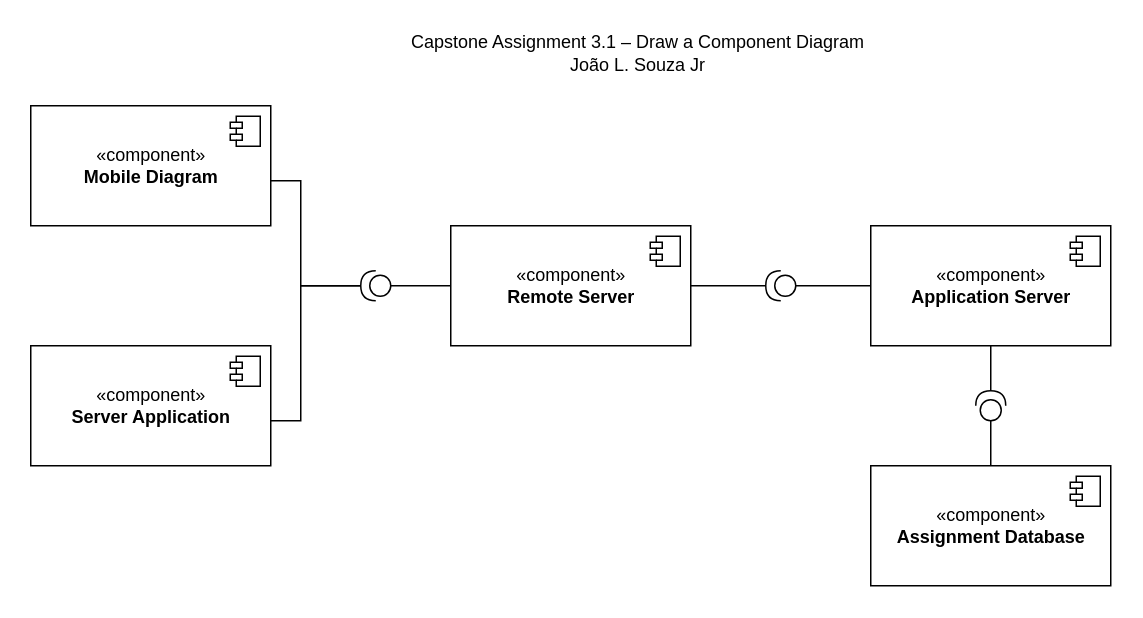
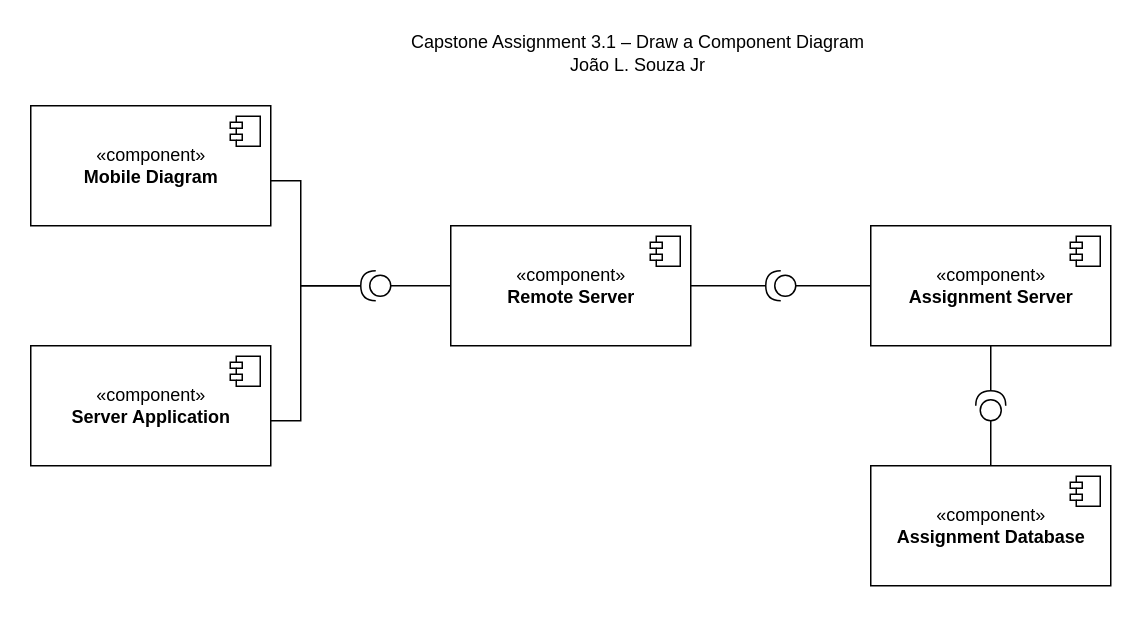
  <mxCell id="0" />
  <mxCell id="1" parent="0" />
  <mxCell id="2" value="«component»&lt;br&gt;&lt;b&gt;Assignment Database&lt;/b&gt;" style="html=1;dropTarget=0;" parent="1" vertex="1"><mxGeometry x="580" y="310" width="160" height="80" as="geometry" /></mxCell>
  <mxCell id="3" value="" style="shape=module;jettyWidth=8;jettyHeight=4;" parent="2" vertex="1"><mxGeometry x="1" width="20" height="20" relative="1" as="geometry"><mxPoint x="-27" y="7" as="offset" /></mxGeometry></mxCell>
  <mxCell id="4" style="edgeStyle=orthogonalEdgeStyle;rounded=0;orthogonalLoop=1;jettySize=auto;html=1;endArrow=none;endFill=0;entryX=0;entryY=0.5;entryDx=0;entryDy=0;" parent="1" source="6" target="18" edge="1"><mxGeometry relative="1" as="geometry" /></mxCell>
  <mxCell id="5" style="edgeStyle=orthogonalEdgeStyle;rounded=0;orthogonalLoop=1;jettySize=auto;html=1;entryX=1;entryY=0.5;entryDx=0;entryDy=0;endArrow=none;endFill=0;" edge="1" parent="1" source="6" target="13"><mxGeometry relative="1" as="geometry" /></mxCell>
  <mxCell id="6" value="" style="shape=providedRequiredInterface;html=1;verticalLabelPosition=bottom;rotation=-180;" parent="1" vertex="1"><mxGeometry x="510" y="180" width="20" height="20" as="geometry" /></mxCell>
  <mxCell id="7" value="" style="edgeStyle=orthogonalEdgeStyle;rounded=0;orthogonalLoop=1;jettySize=auto;html=1;entryX=1;entryY=0.5;entryDx=0;entryDy=0;entryPerimeter=0;endArrow=none;endFill=0;" edge="1" parent="1" source="8" target="16"><mxGeometry relative="1" as="geometry"><Array as="points"><mxPoint x="200" y="280" /><mxPoint x="200" y="190" /></Array></mxGeometry></mxCell>
  <mxCell id="8" value="«component»&lt;br&gt;&lt;b&gt;Server Application&lt;/b&gt;" style="html=1;dropTarget=0;" parent="1" vertex="1"><mxGeometry x="20" y="230" width="160" height="80" as="geometry" /></mxCell>
  <mxCell id="9" value="" style="shape=module;jettyWidth=8;jettyHeight=4;" parent="8" vertex="1"><mxGeometry x="1" width="20" height="20" relative="1" as="geometry"><mxPoint x="-27" y="7" as="offset" /></mxGeometry></mxCell>
  <mxCell id="10" value="" style="edgeStyle=orthogonalEdgeStyle;rounded=0;orthogonalLoop=1;jettySize=auto;html=1;entryX=1;entryY=0.5;entryDx=0;entryDy=0;entryPerimeter=0;endArrow=none;endFill=0;" edge="1" parent="1" source="11" target="16"><mxGeometry relative="1" as="geometry"><Array as="points"><mxPoint x="200" y="120" /><mxPoint x="200" y="190" /></Array></mxGeometry></mxCell>
  <mxCell id="11" value="«component»&lt;br&gt;&lt;b&gt;Mobile Diagram&lt;/b&gt;" style="html=1;dropTarget=0;" parent="1" vertex="1"><mxGeometry x="20" y="70" width="160" height="80" as="geometry" /></mxCell>
  <mxCell id="12" value="" style="shape=module;jettyWidth=8;jettyHeight=4;" parent="11" vertex="1"><mxGeometry x="1" width="20" height="20" relative="1" as="geometry"><mxPoint x="-27" y="7" as="offset" /></mxGeometry></mxCell>
  <mxCell id="13" value="«component»&lt;br&gt;&lt;b&gt;Remote Server&lt;/b&gt;" style="html=1;dropTarget=0;" parent="1" vertex="1"><mxGeometry x="300" y="150" width="160" height="80" as="geometry" /></mxCell>
  <mxCell id="14" value="" style="shape=module;jettyWidth=8;jettyHeight=4;" parent="13" vertex="1"><mxGeometry x="1" width="20" height="20" relative="1" as="geometry"><mxPoint x="-27" y="7" as="offset" /></mxGeometry></mxCell>
  <mxCell id="15" style="edgeStyle=orthogonalEdgeStyle;rounded=0;orthogonalLoop=1;jettySize=auto;html=1;endArrow=none;endFill=0;" edge="1" parent="1" source="16" target="13"><mxGeometry relative="1" as="geometry" /></mxCell>
  <mxCell id="16" value="" style="shape=providedRequiredInterface;html=1;verticalLabelPosition=bottom;rotation=-180;" vertex="1" parent="1"><mxGeometry x="240" y="180" width="20" height="20" as="geometry" /></mxCell>
  <mxCell id="17" value="Capstone Assignment 3.1 – Draw a Component Diagram&lt;br&gt;João L. Souza Jr" style="text;html=1;strokeColor=none;fillColor=none;align=center;verticalAlign=middle;whiteSpace=wrap;rounded=0;" vertex="1" parent="1"><mxGeometry x="220" y="20" width="410" height="30" as="geometry" /></mxCell>
- <mxCell id="18" value="«component»&lt;br&gt;&lt;b&gt;Application Server&lt;/b&gt;" style="html=1;dropTarget=0;" vertex="1" parent="1"><mxGeometry x="580" y="150" width="160" height="80" as="geometry" /></mxCell>
+ <mxCell id="18" value="«component»&lt;br&gt;&lt;b&gt;Assignment Server&lt;/b&gt;" style="html=1;dropTarget=0;" vertex="1" parent="1"><mxGeometry x="580" y="150" width="160" height="80" as="geometry" /></mxCell>
  <mxCell id="19" value="" style="shape=module;jettyWidth=8;jettyHeight=4;" vertex="1" parent="18"><mxGeometry x="1" width="20" height="20" relative="1" as="geometry"><mxPoint x="-27" y="7" as="offset" /></mxGeometry></mxCell>
  <mxCell id="20" style="edgeStyle=orthogonalEdgeStyle;rounded=0;orthogonalLoop=1;jettySize=auto;html=1;exitX=1;exitY=0.5;exitDx=0;exitDy=0;exitPerimeter=0;entryX=0.5;entryY=1;entryDx=0;entryDy=0;endArrow=none;endFill=0;" edge="1" parent="1" source="22" target="18"><mxGeometry relative="1" as="geometry" /></mxCell>
  <mxCell id="21" style="edgeStyle=orthogonalEdgeStyle;rounded=0;orthogonalLoop=1;jettySize=auto;html=1;exitX=0;exitY=0.5;exitDx=0;exitDy=0;exitPerimeter=0;endArrow=none;endFill=0;" edge="1" parent="1" source="22" target="2"><mxGeometry relative="1" as="geometry" /></mxCell>
  <mxCell id="22" value="" style="shape=providedRequiredInterface;html=1;verticalLabelPosition=bottom;rotation=-90;" vertex="1" parent="1"><mxGeometry x="650" y="260" width="20" height="20" as="geometry" /></mxCell>
